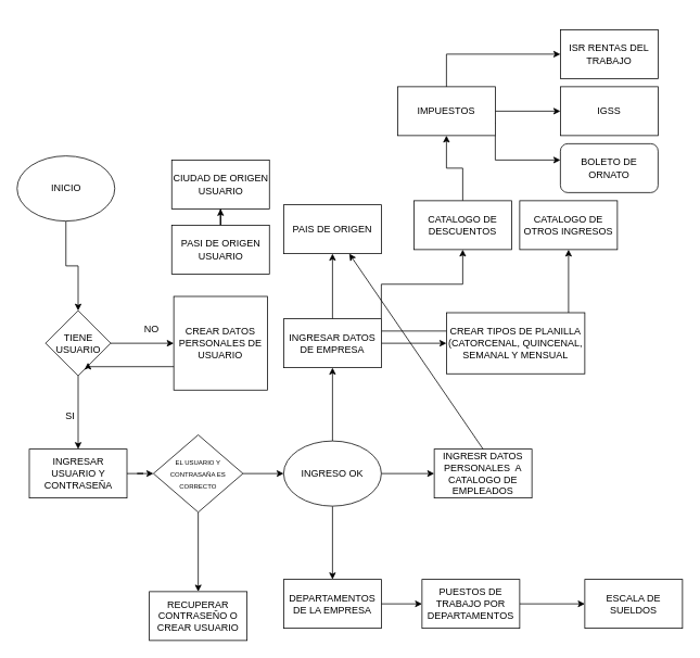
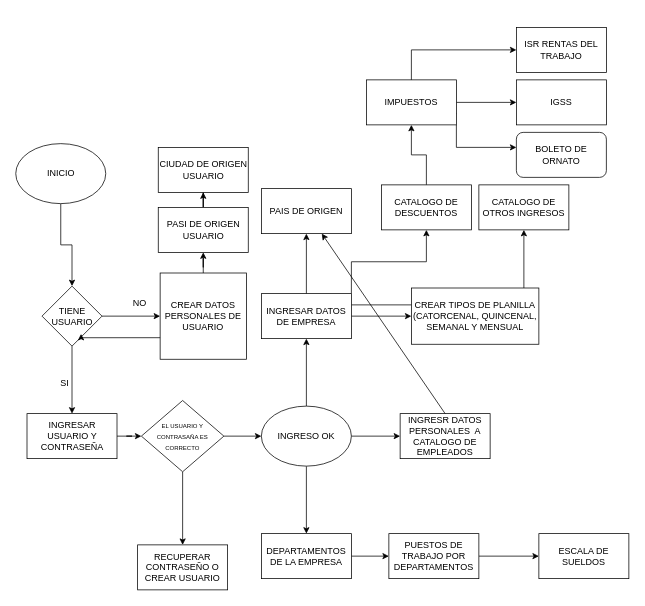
  <mxCell id="0" />
  <mxCell id="1" parent="0" />
  <mxCell id="2" value="" style="edgeStyle=orthogonalEdgeStyle;rounded=0;orthogonalLoop=1;jettySize=auto;html=1;" edge="1" parent="1"><mxGeometry relative="1" as="geometry"><mxPoint x="358.4" y="20.2" as="sourcePoint" /><mxPoint x="358.4" y="20.2" as="targetPoint" /></mxGeometry></mxCell>
+ <mxCell id="3" value="" style="edgeStyle=orthogonalEdgeStyle;rounded=0;orthogonalLoop=1;jettySize=auto;html=1;" edge="1" parent="1" source="4" target="8"><mxGeometry relative="1" as="geometry" /></mxCell>
  <mxCell id="4" value="CREAR DATOS PERSONALES DE USUARIO" style="whiteSpace=wrap;html=1;aspect=fixed;" vertex="1" parent="1"><mxGeometry x="213" y="363.5" width="115" height="115" as="geometry" /></mxCell>
  <mxCell id="5" style="edgeStyle=orthogonalEdgeStyle;rounded=0;orthogonalLoop=1;jettySize=auto;html=1;" edge="1" parent="1" source="6" target="12"><mxGeometry relative="1" as="geometry" /></mxCell>
  <mxCell id="6" value="INICIO" style="ellipse;whiteSpace=wrap;html=1;" vertex="1" parent="1"><mxGeometry x="20.5" y="191" width="120" height="80" as="geometry" /></mxCell>
  <mxCell id="7" value="" style="edgeStyle=orthogonalEdgeStyle;rounded=0;orthogonalLoop=1;jettySize=auto;html=1;" edge="1" parent="1" source="8" target="9"><mxGeometry relative="1" as="geometry" /></mxCell>
  <mxCell id="8" value="PASI DE ORIGEN USUARIO" style="whiteSpace=wrap;html=1;" vertex="1" parent="1"><mxGeometry x="210.5" y="276" width="120" height="60" as="geometry" /></mxCell>
  <mxCell id="9" value="CIUDAD DE ORIGEN USUARIO" style="whiteSpace=wrap;html=1;" vertex="1" parent="1"><mxGeometry x="210.5" y="196" width="120" height="60" as="geometry" /></mxCell>
  <mxCell id="10" style="edgeStyle=orthogonalEdgeStyle;rounded=0;orthogonalLoop=1;jettySize=auto;html=1;exitX=1;exitY=0.5;exitDx=0;exitDy=0;" edge="1" parent="1" source="12" target="4"><mxGeometry relative="1" as="geometry" /></mxCell>
  <mxCell id="11" value="" style="edgeStyle=orthogonalEdgeStyle;rounded=0;orthogonalLoop=1;jettySize=auto;html=1;" edge="1" parent="1" source="12" target="15"><mxGeometry relative="1" as="geometry" /></mxCell>
  <mxCell id="12" value="TIENE USUARIO" style="rhombus;whiteSpace=wrap;html=1;" vertex="1" parent="1"><mxGeometry x="55.5" y="381" width="80" height="80" as="geometry" /></mxCell>
  <mxCell id="13" value="NO" style="text;html=1;align=center;verticalAlign=middle;whiteSpace=wrap;rounded=0;" vertex="1" parent="1"><mxGeometry x="155.5" y="388.5" width="60" height="30" as="geometry" /></mxCell>
  <mxCell id="14" value="" style="edgeStyle=orthogonalEdgeStyle;rounded=0;orthogonalLoop=1;jettySize=auto;html=1;" edge="1" parent="1" source="15" target="19"><mxGeometry relative="1" as="geometry" /></mxCell>
  <mxCell id="15" value="INGRESAR USUARIO Y CONTRASEÑA" style="whiteSpace=wrap;html=1;" vertex="1" parent="1"><mxGeometry x="35.5" y="551" width="120" height="60" as="geometry" /></mxCell>
  <mxCell id="16" value="SI" style="text;html=1;align=center;verticalAlign=middle;whiteSpace=wrap;rounded=0;" vertex="1" parent="1"><mxGeometry x="55.5" y="496" width="60" height="30" as="geometry" /></mxCell>
  <mxCell id="17" value="" style="edgeStyle=orthogonalEdgeStyle;rounded=0;orthogonalLoop=1;jettySize=auto;html=1;" edge="1" parent="1" source="19" target="20"><mxGeometry relative="1" as="geometry" /></mxCell>
  <mxCell id="18" value="" style="edgeStyle=orthogonalEdgeStyle;rounded=0;orthogonalLoop=1;jettySize=auto;html=1;" edge="1" parent="1" source="19" target="24"><mxGeometry relative="1" as="geometry" /></mxCell>
  <mxCell id="19" value="&lt;font style=&quot;font-size: 8px;&quot;&gt;EL USUARIO Y CONTRASAÑA ES CORRECTO&lt;/font&gt;" style="rhombus;whiteSpace=wrap;html=1;" vertex="1" parent="1"><mxGeometry x="188" y="533.5" width="110" height="95" as="geometry" /></mxCell>
  <mxCell id="20" value="RECUPERAR CONTRASEÑO O CREAR USUARIO" style="whiteSpace=wrap;html=1;" vertex="1" parent="1"><mxGeometry x="183" y="726" width="120" height="60" as="geometry" /></mxCell>
  <mxCell id="21" value="" style="edgeStyle=orthogonalEdgeStyle;rounded=0;orthogonalLoop=1;jettySize=auto;html=1;" edge="1" parent="1" source="24" target="29"><mxGeometry relative="1" as="geometry" /></mxCell>
  <mxCell id="22" value="" style="edgeStyle=orthogonalEdgeStyle;rounded=0;orthogonalLoop=1;jettySize=auto;html=1;" edge="1" parent="1" source="24" target="31"><mxGeometry relative="1" as="geometry" /></mxCell>
  <mxCell id="23" value="" style="edgeStyle=orthogonalEdgeStyle;rounded=0;orthogonalLoop=1;jettySize=auto;html=1;" edge="1" parent="1" source="24" target="34"><mxGeometry relative="1" as="geometry" /></mxCell>
  <mxCell id="24" value="INGRESO OK" style="ellipse;whiteSpace=wrap;html=1;" vertex="1" parent="1"><mxGeometry x="348" y="541" width="120" height="80" as="geometry" /></mxCell>
  <mxCell id="25" value="" style="edgeStyle=orthogonalEdgeStyle;rounded=0;orthogonalLoop=1;jettySize=auto;html=1;" edge="1" parent="1" source="29" target="30"><mxGeometry relative="1" as="geometry" /></mxCell>
  <mxCell id="26" value="" style="edgeStyle=orthogonalEdgeStyle;rounded=0;orthogonalLoop=1;jettySize=auto;html=1;" edge="1" parent="1" source="29" target="38"><mxGeometry relative="1" as="geometry" /></mxCell>
  <mxCell id="27" style="edgeStyle=orthogonalEdgeStyle;rounded=0;orthogonalLoop=1;jettySize=auto;html=1;exitX=1;exitY=0;exitDx=0;exitDy=0;" edge="1" parent="1" source="29" target="40"><mxGeometry relative="1" as="geometry"><mxPoint x="568" y="306" as="targetPoint" /></mxGeometry></mxCell>
  <mxCell id="28" style="edgeStyle=orthogonalEdgeStyle;rounded=0;orthogonalLoop=1;jettySize=auto;html=1;exitX=1;exitY=0.25;exitDx=0;exitDy=0;" edge="1" parent="1" source="29" target="41"><mxGeometry relative="1" as="geometry"><mxPoint x="658" y="266" as="targetPoint" /></mxGeometry></mxCell>
  <mxCell id="29" value="INGRESAR DATOS DE EMPRESA" style="whiteSpace=wrap;html=1;" vertex="1" parent="1"><mxGeometry x="348" y="391" width="120" height="60" as="geometry" /></mxCell>
  <mxCell id="30" value="PAIS DE ORIGEN" style="whiteSpace=wrap;html=1;" vertex="1" parent="1"><mxGeometry x="348" y="251" width="120" height="60" as="geometry" /></mxCell>
  <mxCell id="31" value="INGRESR DATOS PERSONALES&amp;nbsp; A CATALOGO DE EMPLEADOS" style="whiteSpace=wrap;html=1;" vertex="1" parent="1"><mxGeometry x="533" y="551" width="120" height="60" as="geometry" /></mxCell>
  <mxCell id="32" value="" style="endArrow=classic;html=1;rounded=0;exitX=0.5;exitY=0;exitDx=0;exitDy=0;" edge="1" parent="1" source="31" target="30"><mxGeometry width="50" height="50" relative="1" as="geometry"><mxPoint x="548" y="486" as="sourcePoint" /><mxPoint x="598" y="436" as="targetPoint" /></mxGeometry></mxCell>
  <mxCell id="33" value="" style="edgeStyle=orthogonalEdgeStyle;rounded=0;orthogonalLoop=1;jettySize=auto;html=1;" edge="1" parent="1" source="34" target="36"><mxGeometry relative="1" as="geometry" /></mxCell>
  <mxCell id="34" value="DEPARTAMENTOS DE LA EMPRESA" style="whiteSpace=wrap;html=1;" vertex="1" parent="1"><mxGeometry x="348" y="711" width="120" height="60" as="geometry" /></mxCell>
  <mxCell id="35" value="" style="edgeStyle=orthogonalEdgeStyle;rounded=0;orthogonalLoop=1;jettySize=auto;html=1;" edge="1" parent="1" source="36" target="42"><mxGeometry relative="1" as="geometry" /></mxCell>
  <mxCell id="36" value="PUESTOS DE TRABAJO POR DEPARTAMENTOS" style="whiteSpace=wrap;html=1;" vertex="1" parent="1"><mxGeometry x="518" y="711" width="120" height="60" as="geometry" /></mxCell>
  <mxCell id="37" style="edgeStyle=orthogonalEdgeStyle;rounded=0;orthogonalLoop=1;jettySize=auto;html=1;exitX=0;exitY=0.75;exitDx=0;exitDy=0;entryX=0.651;entryY=0.797;entryDx=0;entryDy=0;entryPerimeter=0;" edge="1" parent="1" source="4" target="12"><mxGeometry relative="1" as="geometry"><Array as="points"><mxPoint x="108" y="450" /></Array></mxGeometry></mxCell>
  <mxCell id="38" value="CREAR TIPOS DE PLANILLA (CATORCENAL, QUINCENAL, SEMANAL Y MENSUAL" style="whiteSpace=wrap;html=1;" vertex="1" parent="1"><mxGeometry x="548" y="383.5" width="170" height="75" as="geometry" /></mxCell>
  <mxCell id="39" value="" style="edgeStyle=orthogonalEdgeStyle;rounded=0;orthogonalLoop=1;jettySize=auto;html=1;" edge="1" parent="1" source="40" target="46"><mxGeometry relative="1" as="geometry" /></mxCell>
  <mxCell id="40" value="CATALOGO DE DESCUENTOS" style="rounded=0;whiteSpace=wrap;html=1;" vertex="1" parent="1"><mxGeometry x="508" y="246" width="120" height="60" as="geometry" /></mxCell>
  <mxCell id="41" value="CATALOGO DE OTROS INGRESOS" style="rounded=0;whiteSpace=wrap;html=1;" vertex="1" parent="1"><mxGeometry x="638" y="246" width="120" height="60" as="geometry" /></mxCell>
  <mxCell id="42" value="ESCALA DE SUELDOS" style="whiteSpace=wrap;html=1;" vertex="1" parent="1"><mxGeometry x="718" y="711" width="120" height="60" as="geometry" /></mxCell>
  <mxCell id="43" value="" style="edgeStyle=orthogonalEdgeStyle;rounded=0;orthogonalLoop=1;jettySize=auto;html=1;" edge="1" parent="1" source="46" target="47"><mxGeometry relative="1" as="geometry" /></mxCell>
  <mxCell id="44" style="edgeStyle=orthogonalEdgeStyle;rounded=0;orthogonalLoop=1;jettySize=auto;html=1;exitX=1;exitY=0.75;exitDx=0;exitDy=0;" edge="1" parent="1" source="46" target="48"><mxGeometry relative="1" as="geometry"><mxPoint x="738" y="76" as="targetPoint" /><Array as="points"><mxPoint x="548" y="151" /><mxPoint x="548" y="66" /></Array></mxGeometry></mxCell>
  <mxCell id="45" style="edgeStyle=orthogonalEdgeStyle;rounded=0;orthogonalLoop=1;jettySize=auto;html=1;exitX=1;exitY=1;exitDx=0;exitDy=0;" edge="1" parent="1" source="46" target="49"><mxGeometry relative="1" as="geometry"><mxPoint x="738" y="206" as="targetPoint" /><Array as="points"><mxPoint x="608" y="196" /></Array></mxGeometry></mxCell>
  <mxCell id="46" value="IMPUESTOS" style="whiteSpace=wrap;html=1;rounded=0;" vertex="1" parent="1"><mxGeometry x="488" y="106" width="120" height="60" as="geometry" /></mxCell>
  <mxCell id="47" value="IGSS" style="whiteSpace=wrap;html=1;rounded=0;" vertex="1" parent="1"><mxGeometry x="688" y="106" width="120" height="60" as="geometry" /></mxCell>
  <mxCell id="48" value="ISR RENTAS DEL TRABAJO" style="rounded=0;whiteSpace=wrap;html=1;" vertex="1" parent="1"><mxGeometry x="688" y="36" width="120" height="60" as="geometry" /></mxCell>
  <mxCell id="49" value="BOLETO DE ORNATO" style="rounded=1;whiteSpace=wrap;html=1;" vertex="1" parent="1"><mxGeometry x="688" y="176" width="120" height="60" as="geometry" /></mxCell>
